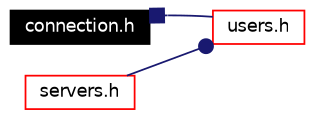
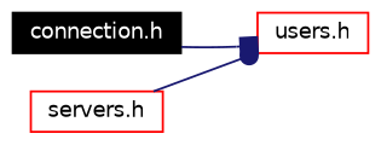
  digraph {
    rankdir=LR
    node [color=red fontname=Helvetica fontsize=10 shape=box]
    edge [color=midnightblue fontname=Helvetica fontsize=10 style=solid]
    n1 [color=black fontcolor=white height=0.2 label="connection.h" style=filled width=0.4]
    n2 [height=0.2 label="servers.h" width=0.4]
    n3 [height=0.2 label="users.h" width=0.4]
    n2 -> n3 [arrowhead=dot]
-   n3 -> n1 [arrowhead=box]
+   n1 -> n3 [arrowhead=box]
  }
